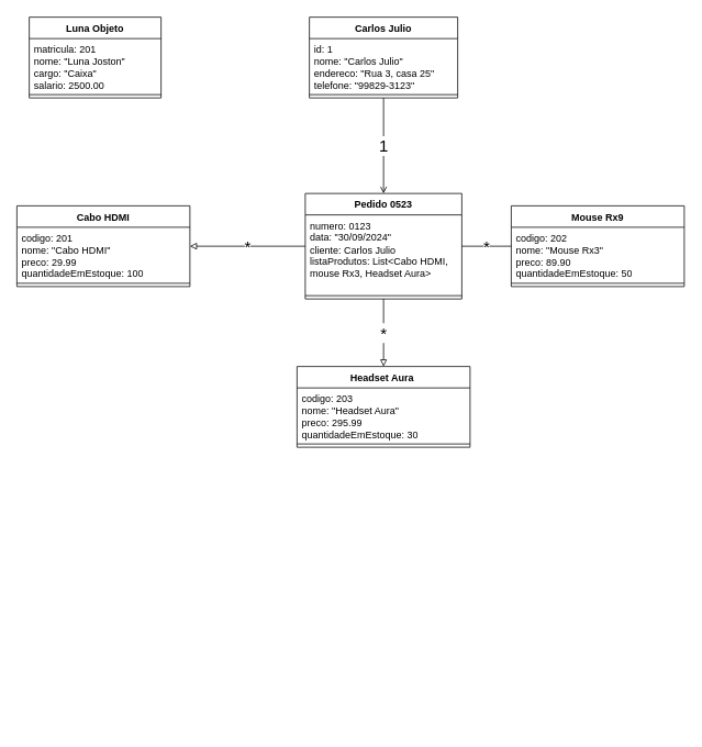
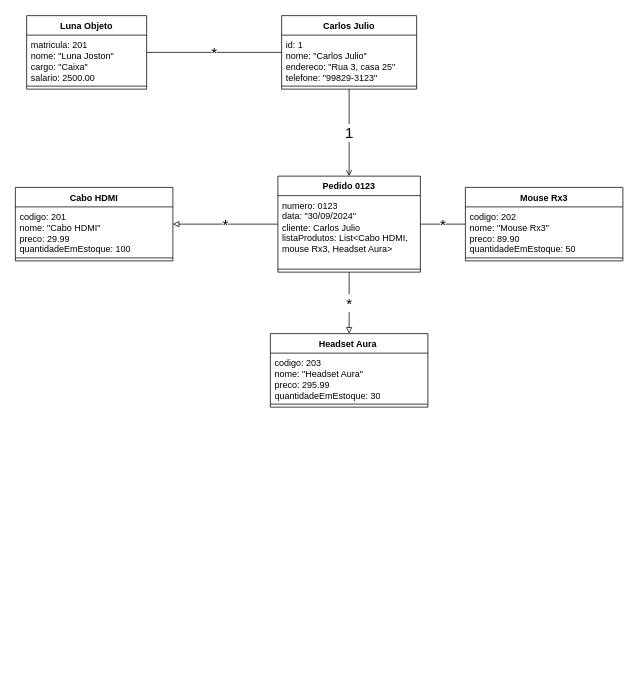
  <mxCell id="0" />
  <mxCell id="1" parent="0" />
  <mxCell id="2" style="edgeStyle=orthogonalEdgeStyle;rounded=0;html=1;dashed=1;labelBackgroundColor=none;startFill=0;endArrow=open;endFill=0;endSize=10;fontFamily=Verdana;fontSize=10;" parent="1" edge="1"><mxGeometry relative="1" as="geometry"><Array as="points"><mxPoint x="590" y="635" /></Array><mxPoint x="650" y="635" as="sourcePoint" /></mxGeometry></mxCell>
  <mxCell id="3" style="edgeStyle=orthogonalEdgeStyle;rounded=0;html=1;dashed=1;labelBackgroundColor=none;startFill=0;endArrow=open;endFill=0;endSize=10;fontFamily=Verdana;fontSize=10;" parent="1" edge="1"><mxGeometry relative="1" as="geometry"><Array as="points" /><mxPoint x="730" y="728" as="sourcePoint" /></mxGeometry></mxCell>
  <mxCell id="4" style="edgeStyle=orthogonalEdgeStyle;rounded=0;html=1;dashed=1;labelBackgroundColor=none;startFill=0;endArrow=open;endFill=0;endSize=10;fontFamily=Verdana;fontSize=10;" parent="1" edge="1"><mxGeometry relative="1" as="geometry"><mxPoint x="730" y="862" as="sourcePoint" /></mxGeometry></mxCell>
  <mxCell id="5" style="edgeStyle=orthogonalEdgeStyle;rounded=0;html=1;dashed=1;labelBackgroundColor=none;startFill=0;endArrow=open;endFill=0;endSize=10;fontFamily=Verdana;fontSize=10;" parent="1" edge="1"><mxGeometry relative="1" as="geometry"><Array as="points" /><mxPoint x="730" y="517" as="sourcePoint" /></mxGeometry></mxCell>
  <mxCell id="6" style="edgeStyle=orthogonalEdgeStyle;rounded=0;html=1;dashed=1;labelBackgroundColor=none;startFill=0;endArrow=open;endFill=0;endSize=10;fontFamily=Verdana;fontSize=10;" parent="1" edge="1"><mxGeometry relative="1" as="geometry"><Array as="points"><mxPoint x="545" y="884" /><mxPoint x="545" y="884" /></Array><mxPoint x="545" y="877" as="sourcePoint" /></mxGeometry></mxCell>
  <mxCell id="7" style="edgeStyle=orthogonalEdgeStyle;rounded=0;html=1;dashed=1;labelBackgroundColor=none;startFill=0;endArrow=open;endFill=0;endSize=10;fontFamily=Verdana;fontSize=10;" parent="1" edge="1"><mxGeometry relative="1" as="geometry"><Array as="points"><mxPoint x="550" y="434" /></Array><mxPoint x="490" y="434" as="targetPoint" /></mxGeometry></mxCell>
  <mxCell id="8" style="edgeStyle=orthogonalEdgeStyle;rounded=0;html=1;dashed=1;labelBackgroundColor=none;startFill=0;endArrow=open;endFill=0;endSize=10;fontFamily=Verdana;fontSize=10;" parent="1" edge="1"><mxGeometry relative="1" as="geometry"><Array as="points" /><mxPoint x="685" y="214" as="targetPoint" /></mxGeometry></mxCell>
  <mxCell id="9" style="edgeStyle=orthogonalEdgeStyle;rounded=0;html=1;dashed=1;labelBackgroundColor=none;startFill=0;endArrow=open;endFill=0;endSize=10;fontFamily=Verdana;fontSize=10;" parent="1" edge="1"><mxGeometry relative="1" as="geometry"><Array as="points"><mxPoint x="570" y="504" /></Array><mxPoint x="650" y="504" as="sourcePoint" /></mxGeometry></mxCell>
  <mxCell id="10" value="Cabo HDMI" style="swimlane;fontStyle=1;align=center;verticalAlign=top;childLayout=stackLayout;horizontal=1;startSize=26;horizontalStack=0;resizeParent=1;resizeParentMax=0;resizeLast=0;collapsible=1;marginBottom=0;whiteSpace=wrap;html=1;" vertex="1" parent="1"><mxGeometry x="20" y="249" width="210" height="98" as="geometry" /></mxCell>
  <mxCell id="11" value="codigo: 201&lt;div&gt;&lt;div&gt;nome: &quot;Cabo HDMI&quot;&lt;/div&gt;&lt;div&gt;preco: 29.99&lt;/div&gt;&lt;div&gt;quantidadeEmEstoque: 100&lt;/div&gt;&lt;/div&gt;&lt;div&gt;&lt;br&gt;&lt;/div&gt;" style="text;strokeColor=none;fillColor=none;align=left;verticalAlign=top;spacingLeft=4;spacingRight=4;overflow=hidden;rotatable=0;points=[[0,0.5],[1,0.5]];portConstraint=eastwest;whiteSpace=wrap;html=1;" vertex="1" parent="10"><mxGeometry y="26" width="210" height="64" as="geometry" /></mxCell>
  <mxCell id="12" value="" style="line;strokeWidth=1;fillColor=none;align=left;verticalAlign=middle;spacingTop=-1;spacingLeft=3;spacingRight=3;rotatable=0;labelPosition=right;points=[];portConstraint=eastwest;strokeColor=inherit;" vertex="1" parent="10"><mxGeometry y="90" width="210" height="8" as="geometry" /></mxCell>
  <mxCell id="13" value="1" style="edgeStyle=orthogonalEdgeStyle;rounded=0;orthogonalLoop=1;jettySize=auto;html=1;fontSize=20;endArrow=open;endFill=0;" edge="1" parent="1" source="14" target="22"><mxGeometry relative="1" as="geometry" /></mxCell>
  <mxCell id="14" value="Carlos Julio" style="swimlane;fontStyle=1;align=center;verticalAlign=top;childLayout=stackLayout;horizontal=1;startSize=26;horizontalStack=0;resizeParent=1;resizeParentMax=0;resizeLast=0;collapsible=1;marginBottom=0;whiteSpace=wrap;html=1;" vertex="1" parent="1"><mxGeometry x="375" y="20" width="180" height="98" as="geometry" /></mxCell>
  <mxCell id="15" value="&lt;div&gt;id: 1&lt;/div&gt;&lt;div&gt;nome: &quot;Carlos Julio&quot;&lt;/div&gt;&lt;div&gt;endereco: &quot;Rua 3, casa 25&quot;&lt;/div&gt;&lt;div&gt;telefone: &quot;99829-3123&quot;&lt;/div&gt;" style="text;strokeColor=none;fillColor=none;align=left;verticalAlign=top;spacingLeft=4;spacingRight=4;overflow=hidden;rotatable=0;points=[[0,0.5],[1,0.5]];portConstraint=eastwest;whiteSpace=wrap;html=1;" vertex="1" parent="14"><mxGeometry y="26" width="180" height="64" as="geometry" /></mxCell>
  <mxCell id="16" value="" style="line;strokeWidth=1;fillColor=none;align=left;verticalAlign=middle;spacingTop=-1;spacingLeft=3;spacingRight=3;rotatable=0;labelPosition=right;points=[];portConstraint=eastwest;strokeColor=inherit;" vertex="1" parent="14"><mxGeometry y="90" width="180" height="8" as="geometry" /></mxCell>
+ <mxCell id="17" value="&lt;font style=&quot;font-size: 20px;&quot;&gt;*&lt;/font&gt;" style="edgeStyle=orthogonalEdgeStyle;rounded=0;orthogonalLoop=1;jettySize=auto;html=1;endArrow=none;endFill=0;" edge="1" parent="1" source="18" target="14"><mxGeometry relative="1" as="geometry"><mxPoint as="offset" /></mxGeometry></mxCell>
  <mxCell id="18" value="Luna Objeto" style="swimlane;fontStyle=1;align=center;verticalAlign=top;childLayout=stackLayout;horizontal=1;startSize=26;horizontalStack=0;resizeParent=1;resizeParentMax=0;resizeLast=0;collapsible=1;marginBottom=0;whiteSpace=wrap;html=1;" vertex="1" parent="1"><mxGeometry x="35" y="20" width="160" height="98" as="geometry" /></mxCell>
  <mxCell id="19" value="&lt;div&gt;matricula: 201&lt;/div&gt;&lt;div&gt;nome: &quot;Luna Joston&quot;&lt;/div&gt;&lt;div&gt;cargo: &quot;Caixa&quot;&lt;/div&gt;&lt;div&gt;salario: 2500.00&lt;/div&gt;" style="text;strokeColor=none;fillColor=none;align=left;verticalAlign=top;spacingLeft=4;spacingRight=4;overflow=hidden;rotatable=0;points=[[0,0.5],[1,0.5]];portConstraint=eastwest;whiteSpace=wrap;html=1;" vertex="1" parent="18"><mxGeometry y="26" width="160" height="64" as="geometry" /></mxCell>
  <mxCell id="20" value="" style="line;strokeWidth=1;fillColor=none;align=left;verticalAlign=middle;spacingTop=-1;spacingLeft=3;spacingRight=3;rotatable=0;labelPosition=right;points=[];portConstraint=eastwest;strokeColor=inherit;" vertex="1" parent="18"><mxGeometry y="90" width="160" height="8" as="geometry" /></mxCell>
  <mxCell id="21" value="*" style="edgeStyle=orthogonalEdgeStyle;rounded=0;orthogonalLoop=1;jettySize=auto;html=1;fontSize=20;endArrow=block;endFill=0;" edge="1" parent="1" source="22" target="10"><mxGeometry relative="1" as="geometry" /></mxCell>
- <mxCell id="22" value="Pedido 0523" style="swimlane;fontStyle=1;align=center;verticalAlign=top;childLayout=stackLayout;horizontal=1;startSize=26;horizontalStack=0;resizeParent=1;resizeParentMax=0;resizeLast=0;collapsible=1;marginBottom=0;whiteSpace=wrap;html=1;" vertex="1" parent="1"><mxGeometry x="370" y="234" width="190" height="128" as="geometry" /></mxCell>
+ <mxCell id="22" value="Pedido 0123" style="swimlane;fontStyle=1;align=center;verticalAlign=top;childLayout=stackLayout;horizontal=1;startSize=26;horizontalStack=0;resizeParent=1;resizeParentMax=0;resizeLast=0;collapsible=1;marginBottom=0;whiteSpace=wrap;html=1;" vertex="1" parent="1"><mxGeometry x="370" y="234" width="190" height="128" as="geometry" /></mxCell>
  <mxCell id="23" value="&lt;div&gt;numero: 0123&lt;/div&gt;&lt;div&gt;data: &quot;30/09/2024&quot;&lt;/div&gt;&lt;div&gt;cliente: Carlos Julio&lt;/div&gt;&lt;div&gt;listaProdutos: List&amp;lt;Cabo HDMI, mouse Rx3, Headset Aura&amp;gt;&lt;/div&gt;" style="text;strokeColor=none;fillColor=none;align=left;verticalAlign=top;spacingLeft=4;spacingRight=4;overflow=hidden;rotatable=0;points=[[0,0.5],[1,0.5]];portConstraint=eastwest;whiteSpace=wrap;html=1;" vertex="1" parent="22"><mxGeometry y="26" width="190" height="94" as="geometry" /></mxCell>
  <mxCell id="24" value="" style="line;strokeWidth=1;fillColor=none;align=left;verticalAlign=middle;spacingTop=-1;spacingLeft=3;spacingRight=3;rotatable=0;labelPosition=right;points=[];portConstraint=eastwest;strokeColor=inherit;" vertex="1" parent="22"><mxGeometry y="120" width="190" height="8" as="geometry" /></mxCell>
- <mxCell id="25" value="Mouse Rx9" style="swimlane;fontStyle=1;align=center;verticalAlign=top;childLayout=stackLayout;horizontal=1;startSize=26;horizontalStack=0;resizeParent=1;resizeParentMax=0;resizeLast=0;collapsible=1;marginBottom=0;whiteSpace=wrap;html=1;" vertex="1" parent="1"><mxGeometry x="620" y="249" width="210" height="98" as="geometry" /></mxCell>
+ <mxCell id="25" value="Mouse Rx3" style="swimlane;fontStyle=1;align=center;verticalAlign=top;childLayout=stackLayout;horizontal=1;startSize=26;horizontalStack=0;resizeParent=1;resizeParentMax=0;resizeLast=0;collapsible=1;marginBottom=0;whiteSpace=wrap;html=1;" vertex="1" parent="1"><mxGeometry x="620" y="249" width="210" height="98" as="geometry" /></mxCell>
  <mxCell id="26" value="codigo: 202&lt;div&gt;&lt;div&gt;nome: &quot;Mouse Rx3&quot;&lt;/div&gt;&lt;div&gt;preco: 89.90&lt;/div&gt;&lt;div&gt;quantidadeEmEstoque: 50&lt;/div&gt;&lt;/div&gt;&lt;div&gt;&lt;br&gt;&lt;/div&gt;" style="text;strokeColor=none;fillColor=none;align=left;verticalAlign=top;spacingLeft=4;spacingRight=4;overflow=hidden;rotatable=0;points=[[0,0.5],[1,0.5]];portConstraint=eastwest;whiteSpace=wrap;html=1;" vertex="1" parent="25"><mxGeometry y="26" width="210" height="64" as="geometry" /></mxCell>
  <mxCell id="27" value="" style="line;strokeWidth=1;fillColor=none;align=left;verticalAlign=middle;spacingTop=-1;spacingLeft=3;spacingRight=3;rotatable=0;labelPosition=right;points=[];portConstraint=eastwest;strokeColor=inherit;" vertex="1" parent="25"><mxGeometry y="90" width="210" height="8" as="geometry" /></mxCell>
  <mxCell id="28" value="Headset Aura&lt;span style=&quot;white-space: pre;&quot;&gt;&#09;&lt;/span&gt;" style="swimlane;fontStyle=1;align=center;verticalAlign=top;childLayout=stackLayout;horizontal=1;startSize=26;horizontalStack=0;resizeParent=1;resizeParentMax=0;resizeLast=0;collapsible=1;marginBottom=0;whiteSpace=wrap;html=1;" vertex="1" parent="1"><mxGeometry x="360" y="444" width="210" height="98" as="geometry" /></mxCell>
  <mxCell id="29" value="codigo: 203&lt;div&gt;&lt;div&gt;nome: &quot;Headset Aura&quot;&lt;/div&gt;&lt;div&gt;preco: 295.99&lt;/div&gt;&lt;div&gt;quantidadeEmEstoque: 30&lt;/div&gt;&lt;/div&gt;&lt;div&gt;&lt;br&gt;&lt;/div&gt;" style="text;strokeColor=none;fillColor=none;align=left;verticalAlign=top;spacingLeft=4;spacingRight=4;overflow=hidden;rotatable=0;points=[[0,0.5],[1,0.5]];portConstraint=eastwest;whiteSpace=wrap;html=1;" vertex="1" parent="28"><mxGeometry y="26" width="210" height="64" as="geometry" /></mxCell>
  <mxCell id="30" value="" style="line;strokeWidth=1;fillColor=none;align=left;verticalAlign=middle;spacingTop=-1;spacingLeft=3;spacingRight=3;rotatable=0;labelPosition=right;points=[];portConstraint=eastwest;strokeColor=inherit;" vertex="1" parent="28"><mxGeometry y="90" width="210" height="8" as="geometry" /></mxCell>
  <mxCell id="31" value="*" style="edgeStyle=orthogonalEdgeStyle;rounded=0;orthogonalLoop=1;jettySize=auto;html=1;fontSize=20;endArrow=none;endFill=0;" edge="1" parent="1" source="25" target="22"><mxGeometry relative="1" as="geometry"><mxPoint x="745" y="404" as="sourcePoint" /><mxPoint x="590" y="404" as="targetPoint" /></mxGeometry></mxCell>
  <mxCell id="32" value="*" style="edgeStyle=orthogonalEdgeStyle;rounded=0;orthogonalLoop=1;jettySize=auto;html=1;fontSize=20;endArrow=block;endFill=0;" edge="1" parent="1" source="22" target="28"><mxGeometry relative="1" as="geometry"><mxPoint x="405" y="318" as="sourcePoint" /><mxPoint x="250" y="318" as="targetPoint" /></mxGeometry></mxCell>
